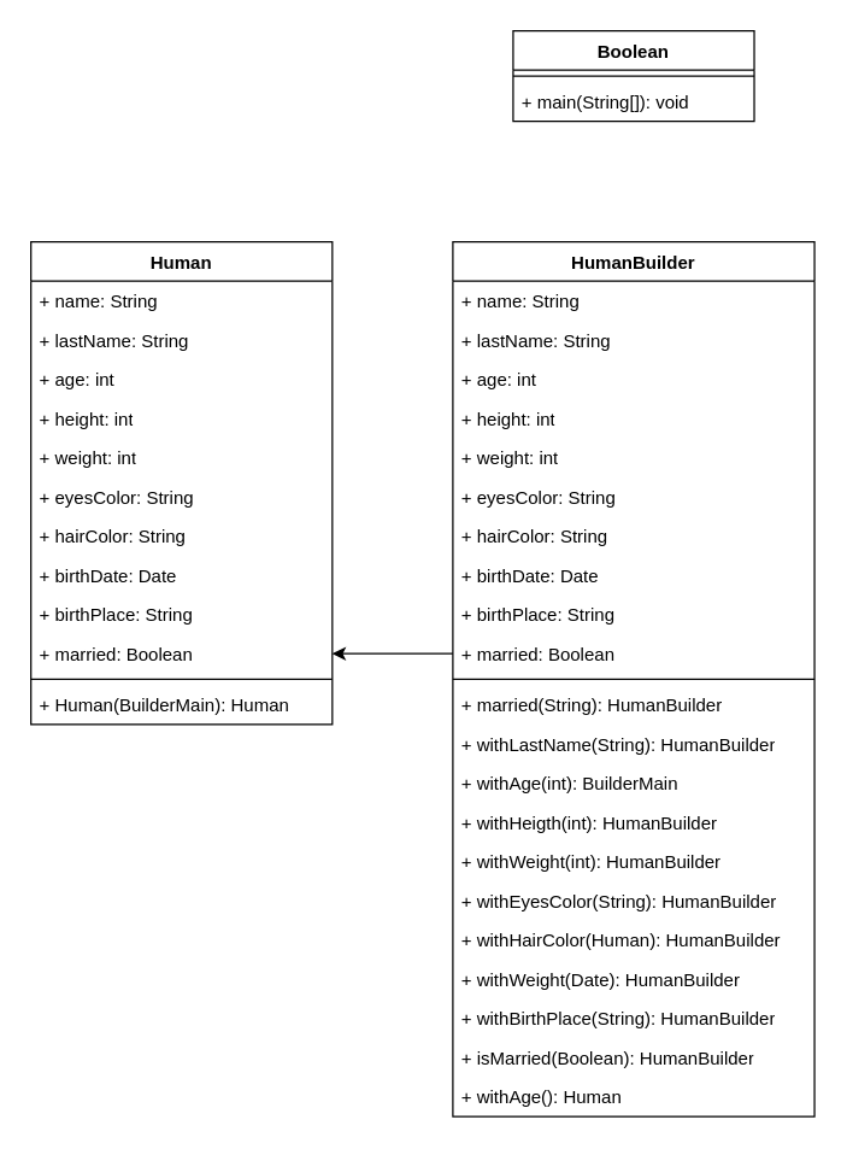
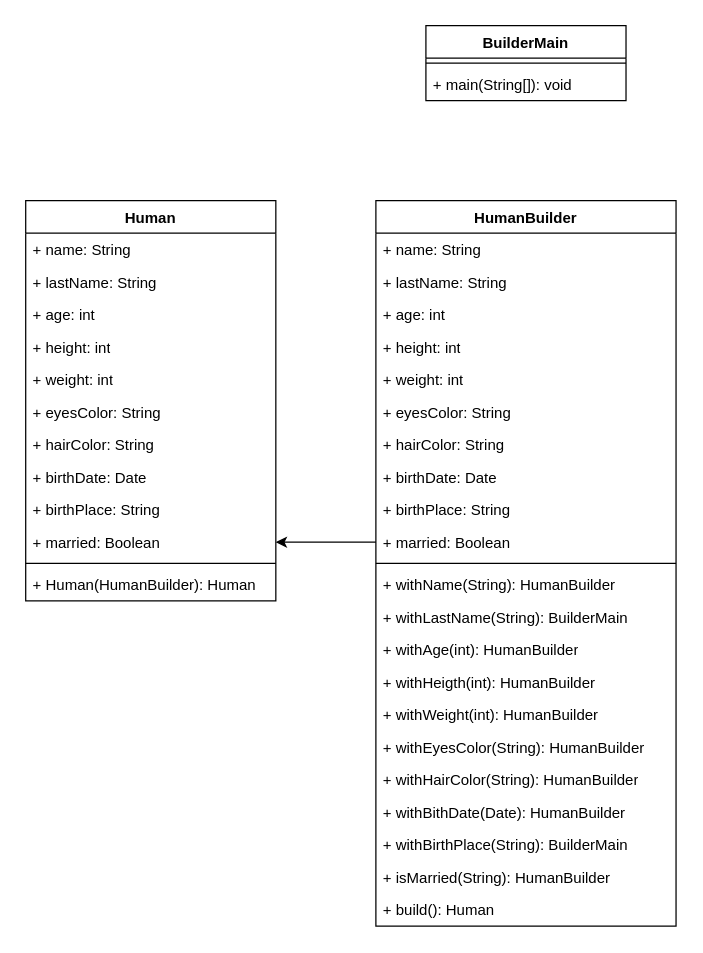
  <mxCell id="0" />
  <mxCell id="1" parent="0" />
  <mxCell id="2" value="Human" style="swimlane;fontStyle=1;align=center;verticalAlign=top;childLayout=stackLayout;horizontal=1;startSize=26;horizontalStack=0;resizeParent=1;resizeParentMax=0;resizeLast=0;collapsible=1;marginBottom=0;whiteSpace=wrap;html=1;" vertex="1" parent="1"><mxGeometry x="20" y="160" width="200" height="320" as="geometry" /></mxCell>
  <mxCell id="3" value="+ name: String" style="text;strokeColor=none;fillColor=none;align=left;verticalAlign=top;spacingLeft=4;spacingRight=4;overflow=hidden;rotatable=0;points=[[0,0.5],[1,0.5]];portConstraint=eastwest;whiteSpace=wrap;html=1;" vertex="1" parent="2"><mxGeometry y="26" width="200" height="26" as="geometry" /></mxCell>
  <mxCell id="4" value="+ lastName: String" style="text;strokeColor=none;fillColor=none;align=left;verticalAlign=top;spacingLeft=4;spacingRight=4;overflow=hidden;rotatable=0;points=[[0,0.5],[1,0.5]];portConstraint=eastwest;whiteSpace=wrap;html=1;" vertex="1" parent="2"><mxGeometry y="52" width="200" height="26" as="geometry" /></mxCell>
  <mxCell id="5" value="+ age: int" style="text;strokeColor=none;fillColor=none;align=left;verticalAlign=top;spacingLeft=4;spacingRight=4;overflow=hidden;rotatable=0;points=[[0,0.5],[1,0.5]];portConstraint=eastwest;whiteSpace=wrap;html=1;" vertex="1" parent="2"><mxGeometry y="78" width="200" height="26" as="geometry" /></mxCell>
  <mxCell id="6" value="+ height: int" style="text;strokeColor=none;fillColor=none;align=left;verticalAlign=top;spacingLeft=4;spacingRight=4;overflow=hidden;rotatable=0;points=[[0,0.5],[1,0.5]];portConstraint=eastwest;whiteSpace=wrap;html=1;" vertex="1" parent="2"><mxGeometry y="104" width="200" height="26" as="geometry" /></mxCell>
  <mxCell id="7" value="+ weight: int" style="text;strokeColor=none;fillColor=none;align=left;verticalAlign=top;spacingLeft=4;spacingRight=4;overflow=hidden;rotatable=0;points=[[0,0.5],[1,0.5]];portConstraint=eastwest;whiteSpace=wrap;html=1;" vertex="1" parent="2"><mxGeometry y="130" width="200" height="26" as="geometry" /></mxCell>
  <mxCell id="8" value="+ eyesColor: String" style="text;strokeColor=none;fillColor=none;align=left;verticalAlign=top;spacingLeft=4;spacingRight=4;overflow=hidden;rotatable=0;points=[[0,0.5],[1,0.5]];portConstraint=eastwest;whiteSpace=wrap;html=1;" vertex="1" parent="2"><mxGeometry y="156" width="200" height="26" as="geometry" /></mxCell>
  <mxCell id="9" value="+ hairColor: String" style="text;strokeColor=none;fillColor=none;align=left;verticalAlign=top;spacingLeft=4;spacingRight=4;overflow=hidden;rotatable=0;points=[[0,0.5],[1,0.5]];portConstraint=eastwest;whiteSpace=wrap;html=1;" vertex="1" parent="2"><mxGeometry y="182" width="200" height="26" as="geometry" /></mxCell>
  <mxCell id="10" value="+ birthDate: Date" style="text;strokeColor=none;fillColor=none;align=left;verticalAlign=top;spacingLeft=4;spacingRight=4;overflow=hidden;rotatable=0;points=[[0,0.5],[1,0.5]];portConstraint=eastwest;whiteSpace=wrap;html=1;" vertex="1" parent="2"><mxGeometry y="208" width="200" height="26" as="geometry" /></mxCell>
  <mxCell id="11" value="+ birthPlace: String" style="text;strokeColor=none;fillColor=none;align=left;verticalAlign=top;spacingLeft=4;spacingRight=4;overflow=hidden;rotatable=0;points=[[0,0.5],[1,0.5]];portConstraint=eastwest;whiteSpace=wrap;html=1;" vertex="1" parent="2"><mxGeometry y="234" width="200" height="26" as="geometry" /></mxCell>
  <mxCell id="12" value="+ married: Boolean" style="text;strokeColor=none;fillColor=none;align=left;verticalAlign=top;spacingLeft=4;spacingRight=4;overflow=hidden;rotatable=0;points=[[0,0.5],[1,0.5]];portConstraint=eastwest;whiteSpace=wrap;html=1;" vertex="1" parent="2"><mxGeometry y="260" width="200" height="26" as="geometry" /></mxCell>
  <mxCell id="13" value="" style="line;strokeWidth=1;fillColor=none;align=left;verticalAlign=middle;spacingTop=-1;spacingLeft=3;spacingRight=3;rotatable=0;labelPosition=right;points=[];portConstraint=eastwest;strokeColor=inherit;" vertex="1" parent="2"><mxGeometry y="286" width="200" height="8" as="geometry" /></mxCell>
- <mxCell id="14" value="+ Human(BuilderMain): Human" style="text;strokeColor=none;fillColor=none;align=left;verticalAlign=top;spacingLeft=4;spacingRight=4;overflow=hidden;rotatable=0;points=[[0,0.5],[1,0.5]];portConstraint=eastwest;whiteSpace=wrap;html=1;" vertex="1" parent="2"><mxGeometry y="294" width="200" height="26" as="geometry" /></mxCell>
+ <mxCell id="14" value="+ Human(HumanBuilder): Human" style="text;strokeColor=none;fillColor=none;align=left;verticalAlign=top;spacingLeft=4;spacingRight=4;overflow=hidden;rotatable=0;points=[[0,0.5],[1,0.5]];portConstraint=eastwest;whiteSpace=wrap;html=1;" vertex="1" parent="2"><mxGeometry y="294" width="200" height="26" as="geometry" /></mxCell>
  <mxCell id="15" value="HumanBuilder" style="swimlane;fontStyle=1;align=center;verticalAlign=top;childLayout=stackLayout;horizontal=1;startSize=26;horizontalStack=0;resizeParent=1;resizeParentMax=0;resizeLast=0;collapsible=1;marginBottom=0;whiteSpace=wrap;html=1;" vertex="1" parent="1"><mxGeometry x="300" y="160" width="240" height="580" as="geometry" /></mxCell>
  <mxCell id="16" value="+ name: String" style="text;strokeColor=none;fillColor=none;align=left;verticalAlign=top;spacingLeft=4;spacingRight=4;overflow=hidden;rotatable=0;points=[[0,0.5],[1,0.5]];portConstraint=eastwest;whiteSpace=wrap;html=1;" vertex="1" parent="15"><mxGeometry y="26" width="240" height="26" as="geometry" /></mxCell>
  <mxCell id="17" value="+ lastName: String" style="text;strokeColor=none;fillColor=none;align=left;verticalAlign=top;spacingLeft=4;spacingRight=4;overflow=hidden;rotatable=0;points=[[0,0.5],[1,0.5]];portConstraint=eastwest;whiteSpace=wrap;html=1;" vertex="1" parent="15"><mxGeometry y="52" width="240" height="26" as="geometry" /></mxCell>
  <mxCell id="18" value="+ age: int" style="text;strokeColor=none;fillColor=none;align=left;verticalAlign=top;spacingLeft=4;spacingRight=4;overflow=hidden;rotatable=0;points=[[0,0.5],[1,0.5]];portConstraint=eastwest;whiteSpace=wrap;html=1;" vertex="1" parent="15"><mxGeometry y="78" width="240" height="26" as="geometry" /></mxCell>
  <mxCell id="19" value="+ height: int" style="text;strokeColor=none;fillColor=none;align=left;verticalAlign=top;spacingLeft=4;spacingRight=4;overflow=hidden;rotatable=0;points=[[0,0.5],[1,0.5]];portConstraint=eastwest;whiteSpace=wrap;html=1;" vertex="1" parent="15"><mxGeometry y="104" width="240" height="26" as="geometry" /></mxCell>
  <mxCell id="20" value="+ weight: int" style="text;strokeColor=none;fillColor=none;align=left;verticalAlign=top;spacingLeft=4;spacingRight=4;overflow=hidden;rotatable=0;points=[[0,0.5],[1,0.5]];portConstraint=eastwest;whiteSpace=wrap;html=1;" vertex="1" parent="15"><mxGeometry y="130" width="240" height="26" as="geometry" /></mxCell>
  <mxCell id="21" value="+ eyesColor: String" style="text;strokeColor=none;fillColor=none;align=left;verticalAlign=top;spacingLeft=4;spacingRight=4;overflow=hidden;rotatable=0;points=[[0,0.5],[1,0.5]];portConstraint=eastwest;whiteSpace=wrap;html=1;" vertex="1" parent="15"><mxGeometry y="156" width="240" height="26" as="geometry" /></mxCell>
  <mxCell id="22" value="+ hairColor: String" style="text;strokeColor=none;fillColor=none;align=left;verticalAlign=top;spacingLeft=4;spacingRight=4;overflow=hidden;rotatable=0;points=[[0,0.5],[1,0.5]];portConstraint=eastwest;whiteSpace=wrap;html=1;" vertex="1" parent="15"><mxGeometry y="182" width="240" height="26" as="geometry" /></mxCell>
  <mxCell id="23" value="+ birthDate: Date" style="text;strokeColor=none;fillColor=none;align=left;verticalAlign=top;spacingLeft=4;spacingRight=4;overflow=hidden;rotatable=0;points=[[0,0.5],[1,0.5]];portConstraint=eastwest;whiteSpace=wrap;html=1;" vertex="1" parent="15"><mxGeometry y="208" width="240" height="26" as="geometry" /></mxCell>
  <mxCell id="24" value="+ birthPlace: String" style="text;strokeColor=none;fillColor=none;align=left;verticalAlign=top;spacingLeft=4;spacingRight=4;overflow=hidden;rotatable=0;points=[[0,0.5],[1,0.5]];portConstraint=eastwest;whiteSpace=wrap;html=1;" vertex="1" parent="15"><mxGeometry y="234" width="240" height="26" as="geometry" /></mxCell>
  <mxCell id="25" value="+ married: Boolean" style="text;strokeColor=none;fillColor=none;align=left;verticalAlign=top;spacingLeft=4;spacingRight=4;overflow=hidden;rotatable=0;points=[[0,0.5],[1,0.5]];portConstraint=eastwest;whiteSpace=wrap;html=1;" vertex="1" parent="15"><mxGeometry y="260" width="240" height="26" as="geometry" /></mxCell>
  <mxCell id="26" value="" style="line;strokeWidth=1;fillColor=none;align=left;verticalAlign=middle;spacingTop=-1;spacingLeft=3;spacingRight=3;rotatable=0;labelPosition=right;points=[];portConstraint=eastwest;strokeColor=inherit;" vertex="1" parent="15"><mxGeometry y="286" width="240" height="8" as="geometry" /></mxCell>
- <mxCell id="27" value="+ married(String): HumanBuilder" style="text;strokeColor=none;fillColor=none;align=left;verticalAlign=top;spacingLeft=4;spacingRight=4;overflow=hidden;rotatable=0;points=[[0,0.5],[1,0.5]];portConstraint=eastwest;whiteSpace=wrap;html=1;" vertex="1" parent="15"><mxGeometry y="294" width="240" height="26" as="geometry" /></mxCell>
- <mxCell id="28" value="+ withLastName(String): HumanBuilder" style="text;strokeColor=none;fillColor=none;align=left;verticalAlign=top;spacingLeft=4;spacingRight=4;overflow=hidden;rotatable=0;points=[[0,0.5],[1,0.5]];portConstraint=eastwest;whiteSpace=wrap;html=1;" vertex="1" parent="15"><mxGeometry y="320" width="240" height="26" as="geometry" /></mxCell>
- <mxCell id="29" value="+ withAge(int): BuilderMain" style="text;strokeColor=none;fillColor=none;align=left;verticalAlign=top;spacingLeft=4;spacingRight=4;overflow=hidden;rotatable=0;points=[[0,0.5],[1,0.5]];portConstraint=eastwest;whiteSpace=wrap;html=1;" vertex="1" parent="15"><mxGeometry y="346" width="240" height="26" as="geometry" /></mxCell>
+ <mxCell id="27" value="+ withName(String): HumanBuilder" style="text;strokeColor=none;fillColor=none;align=left;verticalAlign=top;spacingLeft=4;spacingRight=4;overflow=hidden;rotatable=0;points=[[0,0.5],[1,0.5]];portConstraint=eastwest;whiteSpace=wrap;html=1;" vertex="1" parent="15"><mxGeometry y="294" width="240" height="26" as="geometry" /></mxCell>
+ <mxCell id="28" value="+ withLastName(String): BuilderMain" style="text;strokeColor=none;fillColor=none;align=left;verticalAlign=top;spacingLeft=4;spacingRight=4;overflow=hidden;rotatable=0;points=[[0,0.5],[1,0.5]];portConstraint=eastwest;whiteSpace=wrap;html=1;" vertex="1" parent="15"><mxGeometry y="320" width="240" height="26" as="geometry" /></mxCell>
+ <mxCell id="29" value="+ withAge(int): HumanBuilder" style="text;strokeColor=none;fillColor=none;align=left;verticalAlign=top;spacingLeft=4;spacingRight=4;overflow=hidden;rotatable=0;points=[[0,0.5],[1,0.5]];portConstraint=eastwest;whiteSpace=wrap;html=1;" vertex="1" parent="15"><mxGeometry y="346" width="240" height="26" as="geometry" /></mxCell>
  <mxCell id="30" value="+ withHeigth(int): HumanBuilder" style="text;strokeColor=none;fillColor=none;align=left;verticalAlign=top;spacingLeft=4;spacingRight=4;overflow=hidden;rotatable=0;points=[[0,0.5],[1,0.5]];portConstraint=eastwest;whiteSpace=wrap;html=1;" vertex="1" parent="15"><mxGeometry y="372" width="240" height="26" as="geometry" /></mxCell>
  <mxCell id="31" value="+ withWeight(int): HumanBuilder" style="text;strokeColor=none;fillColor=none;align=left;verticalAlign=top;spacingLeft=4;spacingRight=4;overflow=hidden;rotatable=0;points=[[0,0.5],[1,0.5]];portConstraint=eastwest;whiteSpace=wrap;html=1;" vertex="1" parent="15"><mxGeometry y="398" width="240" height="26" as="geometry" /></mxCell>
  <mxCell id="32" value="+ withEyesColor(String): HumanBuilder" style="text;strokeColor=none;fillColor=none;align=left;verticalAlign=top;spacingLeft=4;spacingRight=4;overflow=hidden;rotatable=0;points=[[0,0.5],[1,0.5]];portConstraint=eastwest;whiteSpace=wrap;html=1;" vertex="1" parent="15"><mxGeometry y="424" width="240" height="26" as="geometry" /></mxCell>
- <mxCell id="33" value="+ withHairColor(Human): HumanBuilder" style="text;strokeColor=none;fillColor=none;align=left;verticalAlign=top;spacingLeft=4;spacingRight=4;overflow=hidden;rotatable=0;points=[[0,0.5],[1,0.5]];portConstraint=eastwest;whiteSpace=wrap;html=1;" vertex="1" parent="15"><mxGeometry y="450" width="240" height="26" as="geometry" /></mxCell>
- <mxCell id="34" value="+ withWeight(Date): HumanBuilder" style="text;strokeColor=none;fillColor=none;align=left;verticalAlign=top;spacingLeft=4;spacingRight=4;overflow=hidden;rotatable=0;points=[[0,0.5],[1,0.5]];portConstraint=eastwest;whiteSpace=wrap;html=1;" vertex="1" parent="15"><mxGeometry y="476" width="240" height="26" as="geometry" /></mxCell>
- <mxCell id="35" value="+ withBirthPlace(String): HumanBuilder" style="text;strokeColor=none;fillColor=none;align=left;verticalAlign=top;spacingLeft=4;spacingRight=4;overflow=hidden;rotatable=0;points=[[0,0.5],[1,0.5]];portConstraint=eastwest;whiteSpace=wrap;html=1;" vertex="1" parent="15"><mxGeometry y="502" width="240" height="26" as="geometry" /></mxCell>
- <mxCell id="36" value="+ isMarried(Boolean): HumanBuilder" style="text;strokeColor=none;fillColor=none;align=left;verticalAlign=top;spacingLeft=4;spacingRight=4;overflow=hidden;rotatable=0;points=[[0,0.5],[1,0.5]];portConstraint=eastwest;whiteSpace=wrap;html=1;" vertex="1" parent="15"><mxGeometry y="528" width="240" height="26" as="geometry" /></mxCell>
- <mxCell id="37" value="+ withAge(): Human" style="text;strokeColor=none;fillColor=none;align=left;verticalAlign=top;spacingLeft=4;spacingRight=4;overflow=hidden;rotatable=0;points=[[0,0.5],[1,0.5]];portConstraint=eastwest;whiteSpace=wrap;html=1;" vertex="1" parent="15"><mxGeometry y="554" width="240" height="26" as="geometry" /></mxCell>
+ <mxCell id="33" value="+ withHairColor(String): HumanBuilder" style="text;strokeColor=none;fillColor=none;align=left;verticalAlign=top;spacingLeft=4;spacingRight=4;overflow=hidden;rotatable=0;points=[[0,0.5],[1,0.5]];portConstraint=eastwest;whiteSpace=wrap;html=1;" vertex="1" parent="15"><mxGeometry y="450" width="240" height="26" as="geometry" /></mxCell>
+ <mxCell id="34" value="+ withBithDate(Date): HumanBuilder" style="text;strokeColor=none;fillColor=none;align=left;verticalAlign=top;spacingLeft=4;spacingRight=4;overflow=hidden;rotatable=0;points=[[0,0.5],[1,0.5]];portConstraint=eastwest;whiteSpace=wrap;html=1;" vertex="1" parent="15"><mxGeometry y="476" width="240" height="26" as="geometry" /></mxCell>
+ <mxCell id="35" value="+ withBirthPlace(String): BuilderMain" style="text;strokeColor=none;fillColor=none;align=left;verticalAlign=top;spacingLeft=4;spacingRight=4;overflow=hidden;rotatable=0;points=[[0,0.5],[1,0.5]];portConstraint=eastwest;whiteSpace=wrap;html=1;" vertex="1" parent="15"><mxGeometry y="502" width="240" height="26" as="geometry" /></mxCell>
+ <mxCell id="36" value="+ isMarried(String): HumanBuilder" style="text;strokeColor=none;fillColor=none;align=left;verticalAlign=top;spacingLeft=4;spacingRight=4;overflow=hidden;rotatable=0;points=[[0,0.5],[1,0.5]];portConstraint=eastwest;whiteSpace=wrap;html=1;" vertex="1" parent="15"><mxGeometry y="528" width="240" height="26" as="geometry" /></mxCell>
+ <mxCell id="37" value="+ build(): Human" style="text;strokeColor=none;fillColor=none;align=left;verticalAlign=top;spacingLeft=4;spacingRight=4;overflow=hidden;rotatable=0;points=[[0,0.5],[1,0.5]];portConstraint=eastwest;whiteSpace=wrap;html=1;" vertex="1" parent="15"><mxGeometry y="554" width="240" height="26" as="geometry" /></mxCell>
  <mxCell id="38" style="edgeStyle=orthogonalEdgeStyle;rounded=0;orthogonalLoop=1;jettySize=auto;html=1;entryX=1;entryY=0.5;entryDx=0;entryDy=0;" edge="1" parent="1" source="25" target="12"><mxGeometry relative="1" as="geometry" /></mxCell>
- <mxCell id="39" value="Boolean" style="swimlane;fontStyle=1;align=center;verticalAlign=top;childLayout=stackLayout;horizontal=1;startSize=26;horizontalStack=0;resizeParent=1;resizeParentMax=0;resizeLast=0;collapsible=1;marginBottom=0;whiteSpace=wrap;html=1;" vertex="1" parent="1"><mxGeometry x="340" y="20" width="160" height="60" as="geometry" /></mxCell>
+ <mxCell id="39" value="BuilderMain" style="swimlane;fontStyle=1;align=center;verticalAlign=top;childLayout=stackLayout;horizontal=1;startSize=26;horizontalStack=0;resizeParent=1;resizeParentMax=0;resizeLast=0;collapsible=1;marginBottom=0;whiteSpace=wrap;html=1;" vertex="1" parent="1"><mxGeometry x="340" y="20" width="160" height="60" as="geometry" /></mxCell>
  <mxCell id="40" value="" style="line;strokeWidth=1;fillColor=none;align=left;verticalAlign=middle;spacingTop=-1;spacingLeft=3;spacingRight=3;rotatable=0;labelPosition=right;points=[];portConstraint=eastwest;strokeColor=inherit;" vertex="1" parent="39"><mxGeometry y="26" width="160" height="8" as="geometry" /></mxCell>
  <mxCell id="41" value="+ main(String[]): void" style="text;strokeColor=none;fillColor=none;align=left;verticalAlign=top;spacingLeft=4;spacingRight=4;overflow=hidden;rotatable=0;points=[[0,0.5],[1,0.5]];portConstraint=eastwest;whiteSpace=wrap;html=1;" vertex="1" parent="39"><mxGeometry y="34" width="160" height="26" as="geometry" /></mxCell>
